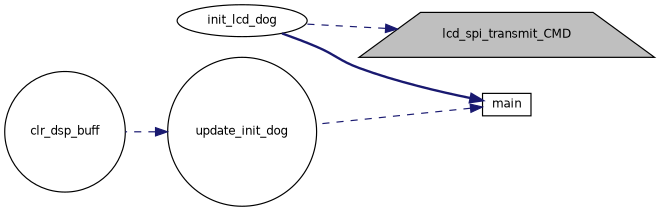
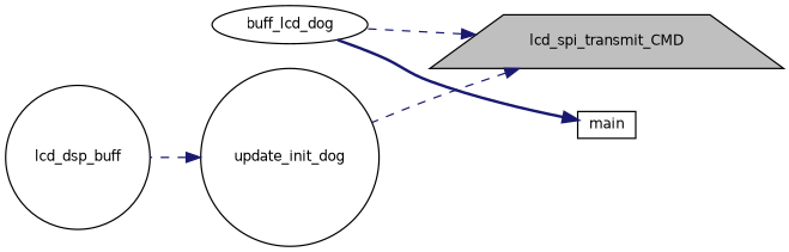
  digraph {
    rankdir=RL
    node [color=black fillcolor=white fontname=Helvetica fontsize=10 shape=circle style=filled]
    edge [color=midnightblue dir=back fontname=Helvetica fontsize=10 labelfontname=Helvetica labelfontsize=10 style=dashed]
    n1 [fillcolor=grey75 fontcolor=black height=0.2 label=lcd_spi_transmit_CMD shape=trapezium width=0.4]
-   n2 [height=0.2 label=init_lcd_dog shape=ellipse width=0.4]
+   n2 [height=0.2 label=buff_lcd_dog shape=ellipse width=0.4]
    n3 [height=0.2 label=update_init_dog width=0.4]
-   n4 [height=0.2 label=clr_dsp_buff width=0.4]
+   n4 [height=0.2 label=lcd_dsp_buff width=0.4]
    n5 [height=0.2 label=main shape=box width=0.4]
    n1 -> n2
-   n5 -> n3
+   n1 -> n3
    n3 -> n4
    n5 -> n2 [style=bold]
  }
